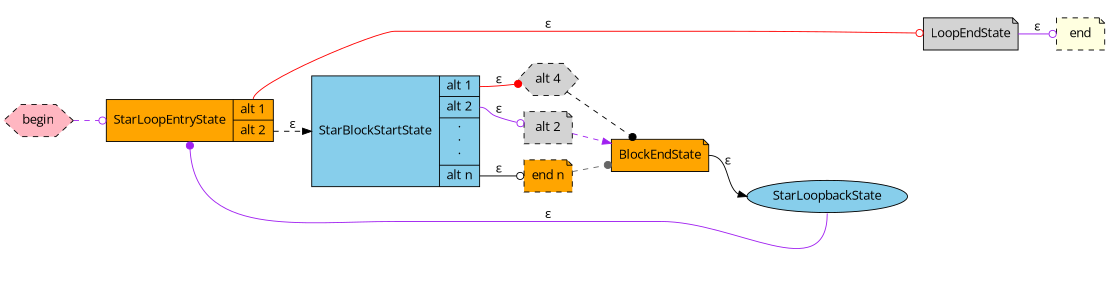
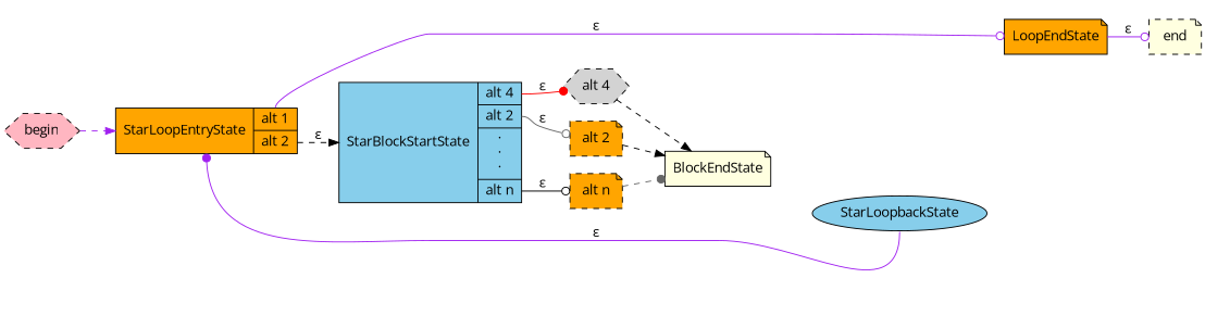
  digraph {
    fontname="Open Sans"
    rankdir=LR
    node [fillcolor=orange fontname="Open Sans" shape=note style="dashed,filled"]
    edge [arrowhead=odot color=black fontname="Open Sans"]
    begin [fillcolor=lightpink shape=hexagon]
    end [fillcolor=lightyellow]
-   LoopEndState [fillcolor=lightgrey rank=max style=filled]
+   LoopEndState [rank=max style=filled]
    n4 [label="{StarLoopEntryState | {<alt1> alt 1 |<alt2> alt 2}}" shape=record style=filled]
    StarLoopbackState [fillcolor=skyblue shape=ellipse style=filled]
-   n6 [fillcolor=skyblue label="{StarBlockStartState | {<alt1> alt 1 |<alt2> alt 2 | &#0183;\n&#0183;\n&#0183; |<altn> alt n}}" shape=record style=filled]
-   BlockEndState [style=filled]
+   n6 [fillcolor=skyblue label="{StarBlockStartState | {<alt1> alt 4 |<alt2> alt 2 | &#0183;\n&#0183;\n&#0183; |<altn> alt n}}" shape=record style=filled]
+   BlockEndState [fillcolor=lightyellow style=filled]
    n8 [fillcolor=lightgrey label="alt 4" shape=hexagon]
-   n9 [fillcolor=lightgrey label="alt 2"]
-   n10 [label="end n"]
+   n9 [label="alt 2"]
+   n10 [label="alt n"]
    subgraph sub_1 {
      begin
      end
    }
    subgraph cluster_2 {
      color=invis
      subgraph sub_3 {
        color=invis
        n4
        StarLoopbackState
        n6
        BlockEndState
        subgraph sub_4 {
          color=invis
          rank=sink
          LoopEndState
        }
      }
      subgraph sub_5 {
        color=invis
        n8
        n9
        n10
      }
    }
-   begin -> n4 [color=purple style=dashed]
+   begin -> n4 [arrowhead=normal color=purple style=dashed]
    LoopEndState -> end [color=purple label="&#0949;"]
-   n4 -> LoopEndState [color=red label="&#0949;" tailport=alt1]
+   n4 -> LoopEndState [color=purple label="&#0949;" tailport=alt1]
    n4 -> n6 [arrowhead=normal label="&#0949;" style=dashed tailport=alt2]
    StarLoopbackState -> n4 [arrowhead=dot color=purple headport=s label="&#0949;" tailport=s]
    n6 -> n8 [arrowhead=dot color=red label="&#0949;" tailport=alt1]
-   n6 -> n9 [color=purple label="&#0949;" tailport=alt2]
+   n6 -> n9 [color=gray40 label="&#0949;" tailport=alt2]
    n6 -> n10 [label="&#0949;" tailport=altn]
-   BlockEndState -> StarLoopbackState [arrowhead=normal headport=w label="&#0949;" tailport=e]
-   n8 -> BlockEndState [arrowhead=dot style=dashed]
-   n9 -> BlockEndState [arrowhead=normal color=purple style=dashed]
+   n8 -> BlockEndState [arrowhead=normal style=dashed]
+   n9 -> BlockEndState [arrowhead=normal style=dashed]
    n10 -> BlockEndState [arrowhead=dot color=gray40 style=dashed]
  }
